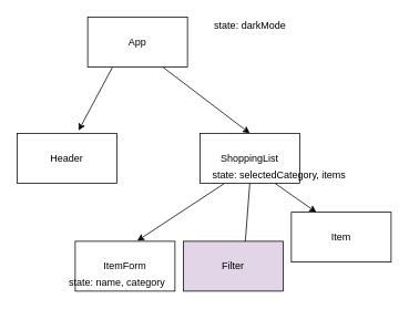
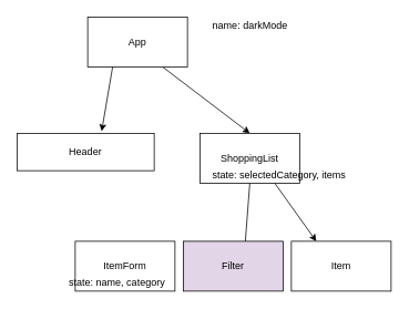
  <mxCell id="0" />
  <mxCell id="1" parent="0" />
  <mxCell id="2" style="edgeStyle=none;html=1;exitX=0.25;exitY=1;exitDx=0;exitDy=0;entryX=0.617;entryY=-0.056;entryDx=0;entryDy=0;entryPerimeter=0;" edge="1" parent="1" source="4" target="5"><mxGeometry relative="1" as="geometry" /></mxCell>
  <mxCell id="3" style="edgeStyle=none;html=1;exitX=0.75;exitY=1;exitDx=0;exitDy=0;entryX=0.5;entryY=0;entryDx=0;entryDy=0;" edge="1" parent="1" source="4" target="9"><mxGeometry relative="1" as="geometry" /></mxCell>
  <mxCell id="4" value="App" style="rounded=0;whiteSpace=wrap;html=1;" vertex="1" parent="1"><mxGeometry x="105" y="20" width="120" height="60" as="geometry" /></mxCell>
- <mxCell id="5" value="Header" style="rounded=0;whiteSpace=wrap;html=1;" vertex="1" parent="1"><mxGeometry x="20" y="160" width="120" height="60" as="geometry" /></mxCell>
- <mxCell id="6" style="edgeStyle=none;html=1;exitX=0.25;exitY=1;exitDx=0;exitDy=0;entryX=0.622;entryY=-0.011;entryDx=0;entryDy=0;entryPerimeter=0;" edge="1" parent="1" source="9" target="10"><mxGeometry relative="1" as="geometry" /></mxCell>
+ <mxCell id="5" value="Header" style="rounded=0;whiteSpace=wrap;html=1;" vertex="1" parent="1"><mxGeometry x="20" y="160" width="165" height="45" as="geometry" /></mxCell>
  <mxCell id="7" style="edgeStyle=none;html=1;exitX=0.5;exitY=1;exitDx=0;exitDy=0;entryX=0.622;entryY=0;entryDx=0;entryDy=0;entryPerimeter=0;endArrow=none;" edge="1" parent="1" source="9" target="11"><mxGeometry relative="1" as="geometry" /></mxCell>
  <mxCell id="8" style="edgeStyle=none;html=1;exitX=0.75;exitY=1;exitDx=0;exitDy=0;entryX=0.25;entryY=0;entryDx=0;entryDy=0;" edge="1" parent="1" source="9" target="12"><mxGeometry relative="1" as="geometry" /></mxCell>
  <mxCell id="9" value="ShoppingList" style="rounded=0;whiteSpace=wrap;html=1;" vertex="1" parent="1"><mxGeometry x="240" y="160" width="120" height="60" as="geometry" /></mxCell>
  <mxCell id="10" value="ItemForm" style="rounded=0;whiteSpace=wrap;html=1;" vertex="1" parent="1"><mxGeometry x="90" y="290" width="120" height="60" as="geometry" /></mxCell>
  <mxCell id="11" value="Filter" style="rounded=0;whiteSpace=wrap;html=1;fillColor=#e1d5e7;" vertex="1" parent="1"><mxGeometry x="220" y="290" width="120" height="60" as="geometry" /></mxCell>
- <mxCell id="12" value="Item" style="rounded=0;whiteSpace=wrap;html=1;" vertex="1" parent="1"><mxGeometry x="350" y="255" width="120" height="60" as="geometry" /></mxCell>
- <mxCell id="13" value="state: darkMode" style="text;html=1;align=center;verticalAlign=middle;resizable=0;points=[];autosize=1;strokeColor=none;fillColor=none;" vertex="1" parent="1"><mxGeometry x="250" y="20" width="100" height="20" as="geometry" /></mxCell>
+ <mxCell id="12" value="Item" style="rounded=0;whiteSpace=wrap;html=1;" vertex="1" parent="1"><mxGeometry x="350" y="290" width="120" height="60" as="geometry" /></mxCell>
+ <mxCell id="13" value="name: darkMode" style="text;html=1;align=center;verticalAlign=middle;resizable=0;points=[];autosize=1;strokeColor=none;fillColor=none;" vertex="1" parent="1"><mxGeometry x="250" y="20" width="100" height="20" as="geometry" /></mxCell>
  <mxCell id="14" value="state: name, category" style="text;html=1;align=center;verticalAlign=middle;resizable=0;points=[];autosize=1;strokeColor=none;fillColor=none;" vertex="1" parent="1"><mxGeometry x="75" y="330" width="130" height="20" as="geometry" /></mxCell>
  <mxCell id="15" value="state: selectedCategory, items" style="text;html=1;align=center;verticalAlign=middle;resizable=0;points=[];autosize=1;strokeColor=none;fillColor=none;" vertex="1" parent="1"><mxGeometry x="245" y="200" width="180" height="20" as="geometry" /></mxCell>
